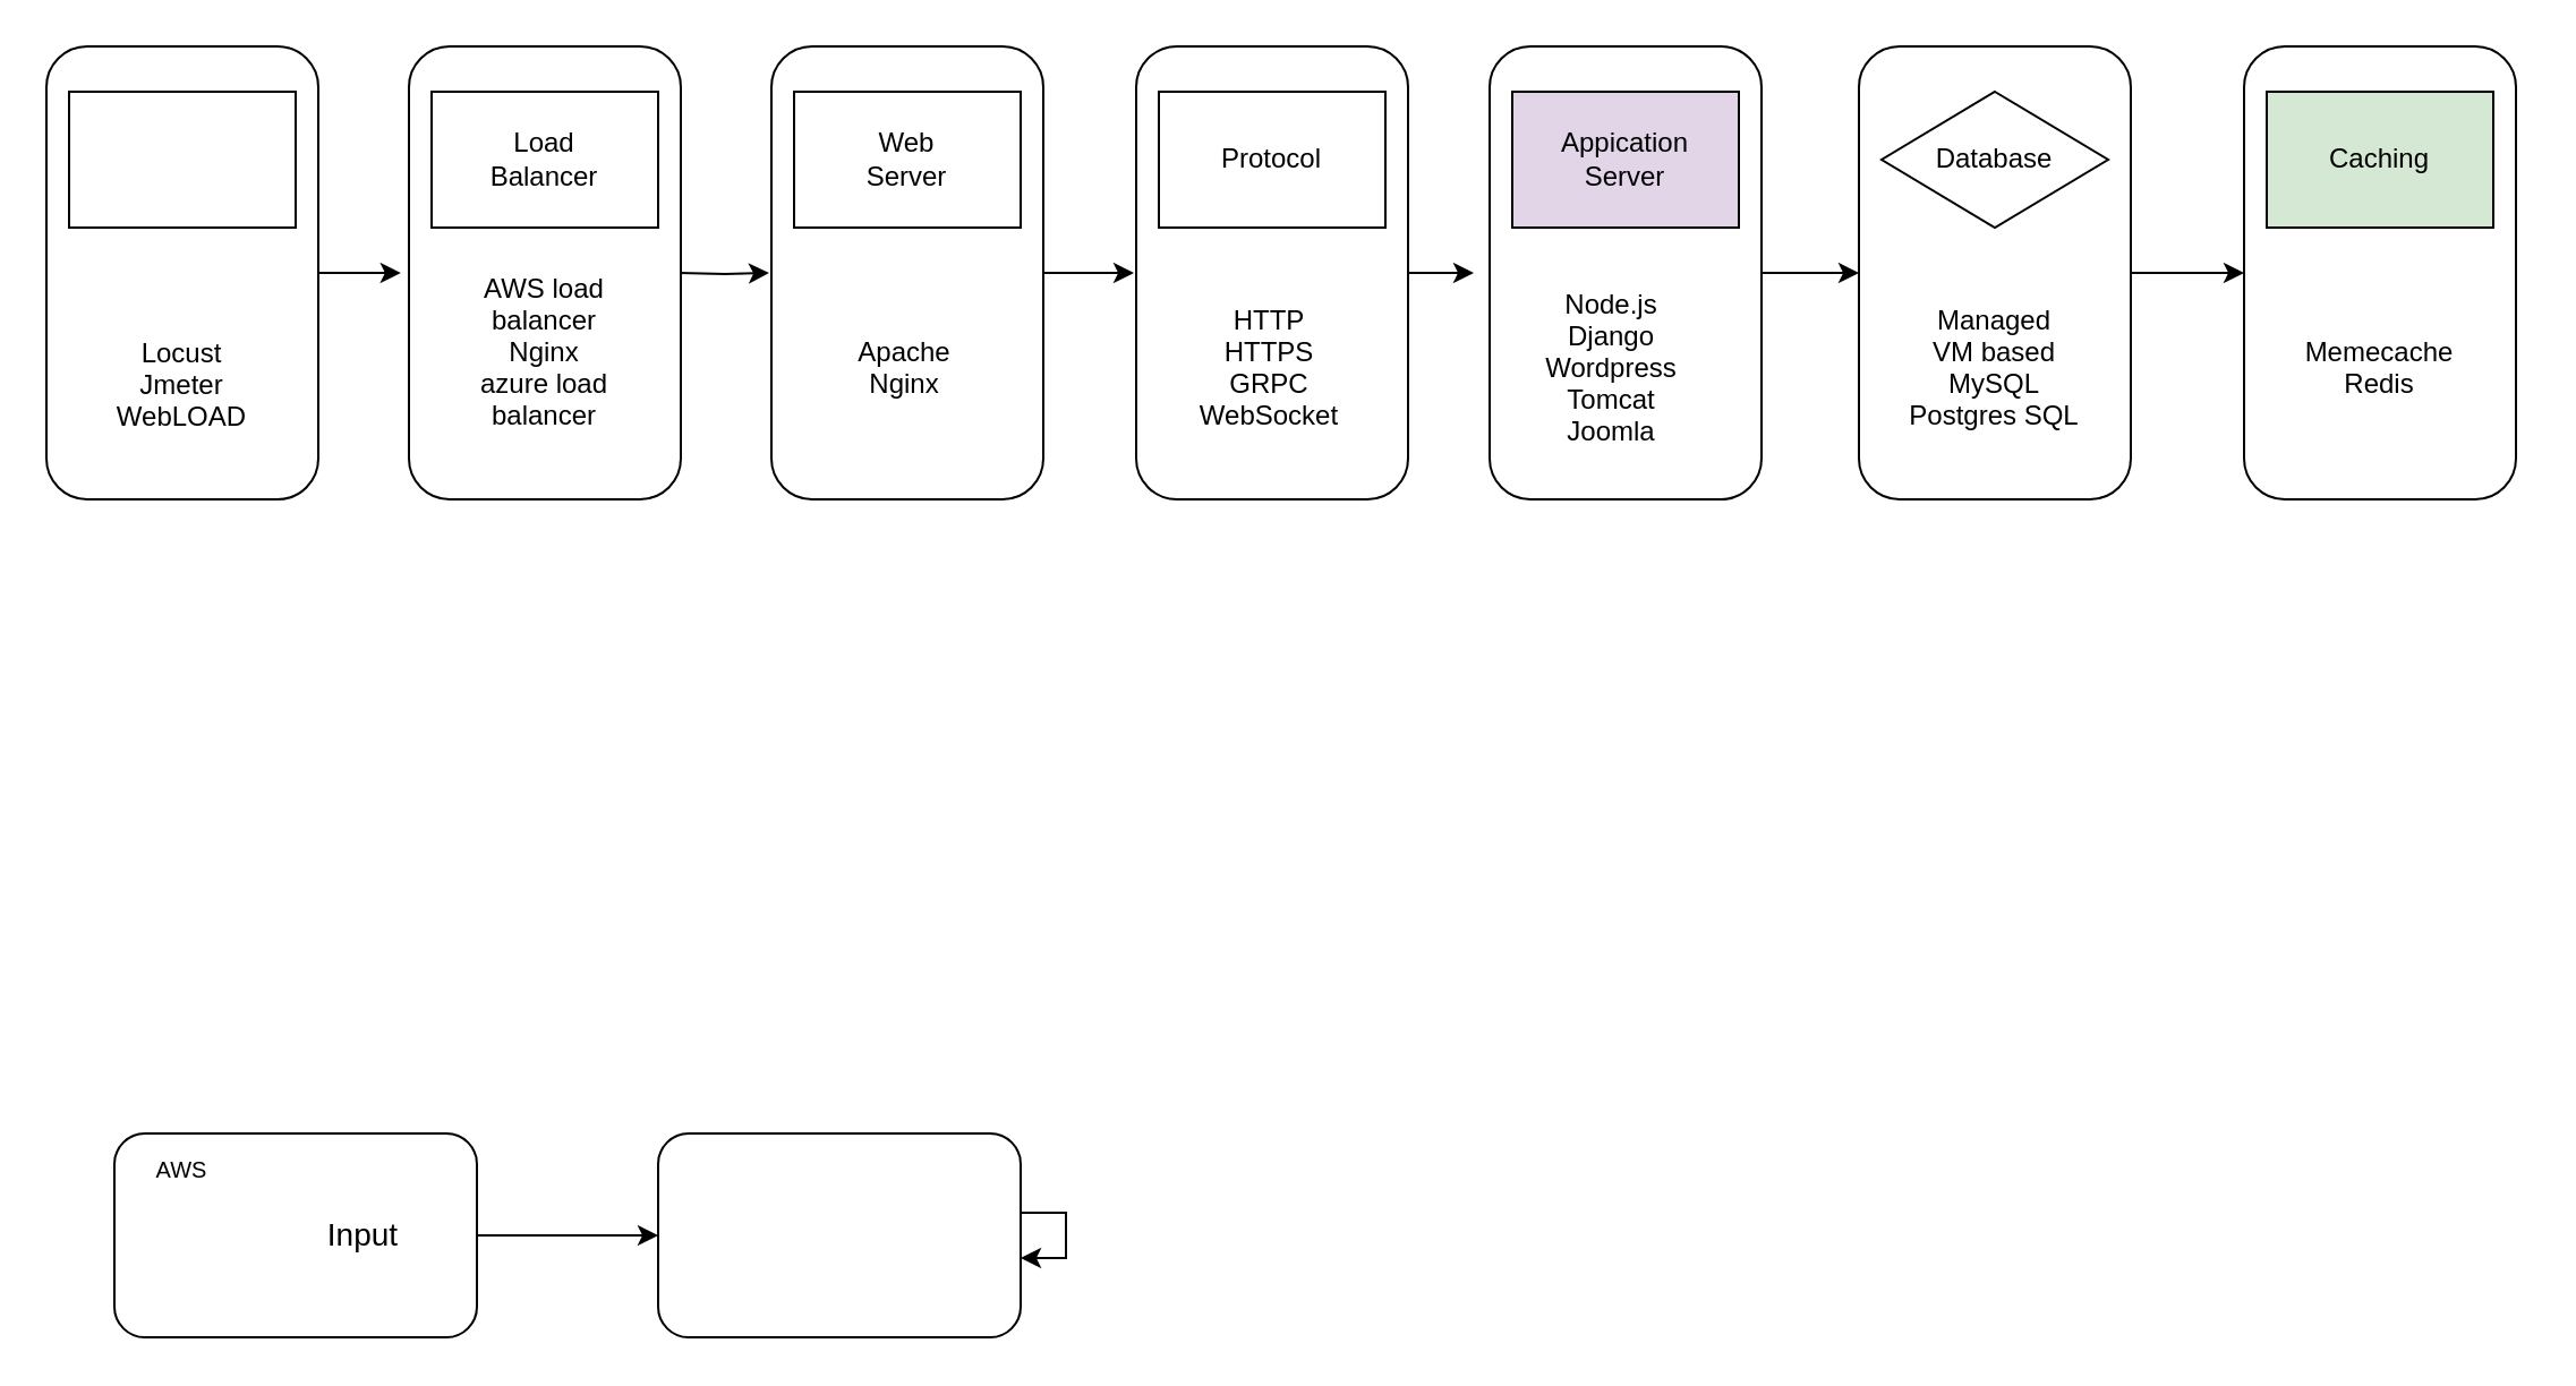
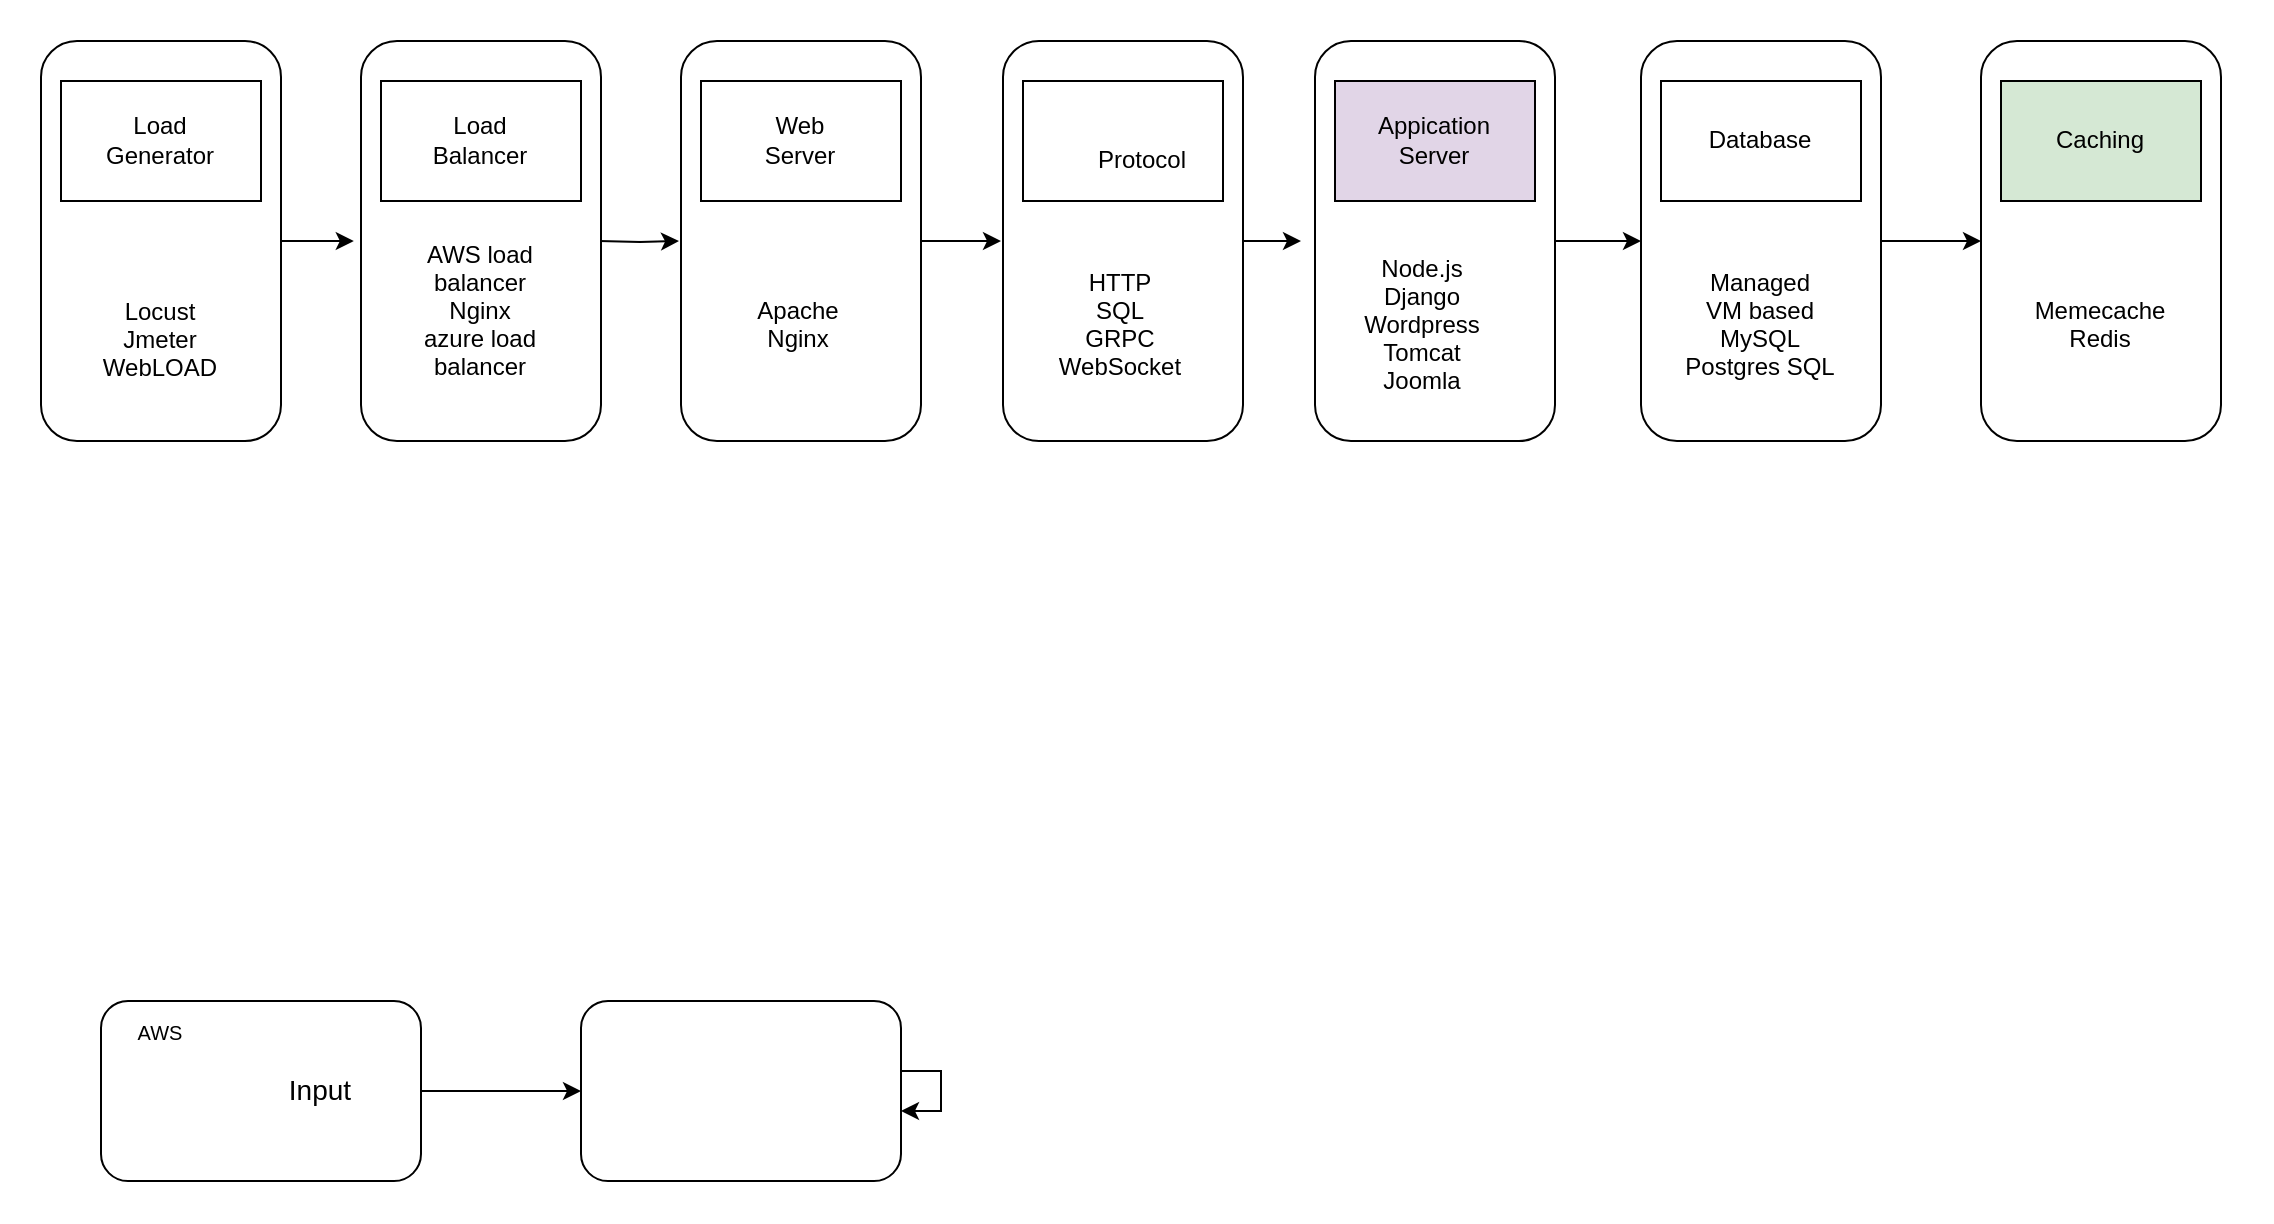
  <mxCell id="0" />
  <mxCell id="1" parent="0" />
  <mxCell id="2" style="edgeStyle=orthogonalEdgeStyle;rounded=0;orthogonalLoop=1;jettySize=auto;html=1;exitX=1;exitY=0.5;exitDx=0;exitDy=0;entryX=0.011;entryY=0.106;entryDx=0;entryDy=0;entryPerimeter=0;fontSize=10;" edge="1" parent="1" source="3" target="11"><mxGeometry relative="1" as="geometry" /></mxCell>
  <mxCell id="3" value="" style="rounded=1;whiteSpace=wrap;html=1;glass=0;" vertex="1" parent="1"><mxGeometry x="20" y="20" width="120" height="200" as="geometry" /></mxCell>
  <mxCell id="4" value="" style="rounded=0;whiteSpace=wrap;html=1;" vertex="1" parent="1"><mxGeometry x="30" y="40" width="100" height="60" as="geometry" /></mxCell>
+ <mxCell id="5" value="Load Generator" style="text;html=1;strokeColor=none;fillColor=none;align=center;verticalAlign=middle;whiteSpace=wrap;rounded=0;" vertex="1" parent="1"><mxGeometry x="50" y="55" width="60" height="30" as="geometry" /></mxCell>
  <mxCell id="6" value="Locust&#10;Jmeter&#10;WebLOAD" style="text;strokeColor=none;fillColor=none;align=center;verticalAlign=middle;spacingLeft=4;spacingRight=4;overflow=hidden;points=[[0,0.5],[1,0.5]];portConstraint=eastwest;rotatable=0;rounded=0;glass=0;" vertex="1" parent="1"><mxGeometry x="40" y="117.5" width="80" height="102.5" as="geometry" /></mxCell>
  <mxCell id="7" value="" style="edgeStyle=orthogonalEdgeStyle;rounded=0;orthogonalLoop=1;jettySize=auto;html=1;fontSize=10;" edge="1" parent="1"><mxGeometry relative="1" as="geometry"><mxPoint x="299" y="120" as="sourcePoint" /><mxPoint x="339" y="120" as="targetPoint" /></mxGeometry></mxCell>
  <mxCell id="8" value="" style="rounded=1;whiteSpace=wrap;html=1;glass=0;" vertex="1" parent="1"><mxGeometry x="180" y="20" width="120" height="200" as="geometry" /></mxCell>
  <mxCell id="9" value="" style="rounded=0;whiteSpace=wrap;html=1;" vertex="1" parent="1"><mxGeometry x="190" y="40" width="100" height="60" as="geometry" /></mxCell>
  <mxCell id="10" value="Load Balancer" style="text;html=1;strokeColor=none;fillColor=none;align=center;verticalAlign=middle;whiteSpace=wrap;rounded=0;" vertex="1" parent="1"><mxGeometry x="210" y="55" width="60" height="30" as="geometry" /></mxCell>
  <mxCell id="11" value="AWS load &#10;balancer&#10;Nginx&#10;azure load &#10;balancer&#10;" style="text;strokeColor=none;fillColor=none;align=center;verticalAlign=middle;spacingLeft=4;spacingRight=4;overflow=hidden;points=[[0,0.5],[1,0.5]];portConstraint=eastwest;rotatable=0;rounded=0;glass=0;" vertex="1" parent="1"><mxGeometry x="175" y="110" width="130" height="102.5" as="geometry" /></mxCell>
  <mxCell id="12" value="" style="edgeStyle=orthogonalEdgeStyle;rounded=0;orthogonalLoop=1;jettySize=auto;html=1;fontSize=10;" edge="1" parent="1" source="13" target="17"><mxGeometry relative="1" as="geometry" /></mxCell>
  <mxCell id="13" value="" style="rounded=1;whiteSpace=wrap;html=1;glass=0;" vertex="1" parent="1"><mxGeometry x="50" y="500" width="160" height="90" as="geometry" /></mxCell>
  <mxCell id="14" value="Input" style="text;html=1;strokeColor=none;fillColor=none;align=center;verticalAlign=middle;whiteSpace=wrap;rounded=0;glass=0;fontSize=14;" vertex="1" parent="1"><mxGeometry x="130" y="530" width="60" height="30" as="geometry" /></mxCell>
  <mxCell id="15" value="&lt;font style=&quot;font-size: 10px;&quot;&gt;AWS&lt;/font&gt;" style="text;html=1;strokeColor=none;fillColor=none;align=center;verticalAlign=middle;whiteSpace=wrap;rounded=0;glass=0;fontSize=14;" vertex="1" parent="1"><mxGeometry x="50" y="500" width="60" height="30" as="geometry" /></mxCell>
  <mxCell id="16" style="edgeStyle=orthogonalEdgeStyle;rounded=0;orthogonalLoop=1;jettySize=auto;html=1;fontSize=10;" edge="1" parent="1" source="17" target="17"><mxGeometry relative="1" as="geometry"><mxPoint x="230" y="545" as="targetPoint" /></mxGeometry></mxCell>
  <mxCell id="17" value="" style="rounded=1;whiteSpace=wrap;html=1;glass=0;" vertex="1" parent="1"><mxGeometry x="290" y="500" width="160" height="90" as="geometry" /></mxCell>
  <mxCell id="18" value="" style="edgeStyle=orthogonalEdgeStyle;rounded=0;orthogonalLoop=1;jettySize=auto;html=1;fontSize=10;" edge="1" parent="1"><mxGeometry relative="1" as="geometry"><mxPoint x="459" y="120" as="sourcePoint" /><mxPoint x="500" y="120" as="targetPoint" /></mxGeometry></mxCell>
  <mxCell id="19" value="" style="rounded=1;whiteSpace=wrap;html=1;glass=0;" vertex="1" parent="1"><mxGeometry x="340" y="20" width="120" height="200" as="geometry" /></mxCell>
  <mxCell id="20" value="" style="rounded=0;whiteSpace=wrap;html=1;" vertex="1" parent="1"><mxGeometry x="350" y="40" width="100" height="60" as="geometry" /></mxCell>
  <mxCell id="21" value="Web&lt;br&gt;Server" style="text;html=1;strokeColor=none;fillColor=none;align=center;verticalAlign=middle;whiteSpace=wrap;rounded=0;" vertex="1" parent="1"><mxGeometry x="370" y="55" width="60" height="30" as="geometry" /></mxCell>
  <mxCell id="22" value="Apache&#10;Nginx" style="text;strokeColor=none;fillColor=none;align=center;verticalAlign=middle;spacingLeft=4;spacingRight=4;overflow=hidden;points=[[0,0.5],[1,0.5]];portConstraint=eastwest;rotatable=0;rounded=0;glass=0;" vertex="1" parent="1"><mxGeometry x="334" y="110" width="130" height="102.5" as="geometry" /></mxCell>
  <mxCell id="23" value="" style="edgeStyle=orthogonalEdgeStyle;rounded=0;orthogonalLoop=1;jettySize=auto;html=1;fontSize=10;" edge="1" parent="1"><mxGeometry relative="1" as="geometry"><mxPoint x="620" y="120" as="sourcePoint" /><mxPoint x="650" y="120" as="targetPoint" /></mxGeometry></mxCell>
  <mxCell id="24" value="" style="rounded=1;whiteSpace=wrap;html=1;glass=0;" vertex="1" parent="1"><mxGeometry x="501" y="20" width="120" height="200" as="geometry" /></mxCell>
  <mxCell id="25" value="" style="rounded=0;whiteSpace=wrap;html=1;" vertex="1" parent="1"><mxGeometry x="511" y="40" width="100" height="60" as="geometry" /></mxCell>
- <mxCell id="26" value="Protocol" style="text;html=1;strokeColor=none;fillColor=none;align=center;verticalAlign=middle;whiteSpace=wrap;rounded=0;" vertex="1" parent="1"><mxGeometry x="531" y="55" width="60" height="30" as="geometry" /></mxCell>
- <mxCell id="27" value="HTTP&#10;HTTPS&#10;GRPC&#10;WebSocket" style="text;strokeColor=none;fillColor=none;align=center;verticalAlign=middle;spacingLeft=4;spacingRight=4;overflow=hidden;points=[[0,0.5],[1,0.5]];portConstraint=eastwest;rotatable=0;rounded=0;glass=0;" vertex="1" parent="1"><mxGeometry x="495" y="110" width="130" height="102.5" as="geometry" /></mxCell>
+ <mxCell id="26" value="Protocol" style="text;html=1;strokeColor=none;fillColor=none;align=center;verticalAlign=middle;whiteSpace=wrap;rounded=0;" vertex="1" parent="1"><mxGeometry x="541" y="65" width="60" height="30" as="geometry" /></mxCell>
+ <mxCell id="27" value="HTTP&#10;SQL&#10;GRPC&#10;WebSocket" style="text;strokeColor=none;fillColor=none;align=center;verticalAlign=middle;spacingLeft=4;spacingRight=4;overflow=hidden;points=[[0,0.5],[1,0.5]];portConstraint=eastwest;rotatable=0;rounded=0;glass=0;" vertex="1" parent="1"><mxGeometry x="495" y="110" width="130" height="102.5" as="geometry" /></mxCell>
  <mxCell id="28" value="" style="edgeStyle=orthogonalEdgeStyle;rounded=0;orthogonalLoop=1;jettySize=auto;html=1;fontSize=10;" edge="1" parent="1" source="29" target="33"><mxGeometry relative="1" as="geometry" /></mxCell>
  <mxCell id="29" value="" style="rounded=1;whiteSpace=wrap;html=1;glass=0;" vertex="1" parent="1"><mxGeometry x="657" y="20" width="120" height="200" as="geometry" /></mxCell>
  <mxCell id="30" value="Appication&lt;br&gt;Server" style="rounded=0;whiteSpace=wrap;html=1;fillColor=#e1d5e7;" vertex="1" parent="1"><mxGeometry x="667" y="40" width="100" height="60" as="geometry" /></mxCell>
  <mxCell id="31" value="Node.js&#10;Django&#10;Wordpress&#10;Tomcat&#10;Joomla" style="text;strokeColor=none;fillColor=none;align=center;verticalAlign=middle;spacingLeft=4;spacingRight=4;overflow=hidden;points=[[0,0.5],[1,0.5]];portConstraint=eastwest;rotatable=0;rounded=0;glass=0;" vertex="1" parent="1"><mxGeometry x="646" y="110" width="130" height="102.5" as="geometry" /></mxCell>
  <mxCell id="32" value="" style="edgeStyle=orthogonalEdgeStyle;rounded=0;orthogonalLoop=1;jettySize=auto;html=1;fontSize=10;" edge="1" parent="1" source="33" target="36"><mxGeometry relative="1" as="geometry" /></mxCell>
  <mxCell id="33" value="" style="rounded=1;whiteSpace=wrap;html=1;glass=0;" vertex="1" parent="1"><mxGeometry x="820" y="20" width="120" height="200" as="geometry" /></mxCell>
- <mxCell id="34" value="Database" style="rhombus;whiteSpace=wrap;html=1;" vertex="1" parent="1"><mxGeometry x="830" y="40" width="100" height="60" as="geometry" /></mxCell>
+ <mxCell id="34" value="Database" style="rounded=0;whiteSpace=wrap;html=1;" vertex="1" parent="1"><mxGeometry x="830" y="40" width="100" height="60" as="geometry" /></mxCell>
  <mxCell id="35" value="Managed&#10;VM based&#10;MySQL&#10;Postgres SQL" style="text;strokeColor=none;fillColor=none;align=center;verticalAlign=middle;spacingLeft=4;spacingRight=4;overflow=hidden;points=[[0,0.5],[1,0.5]];portConstraint=eastwest;rotatable=0;rounded=0;glass=0;" vertex="1" parent="1"><mxGeometry x="815" y="110" width="130" height="102.5" as="geometry" /></mxCell>
  <mxCell id="36" value="" style="rounded=1;whiteSpace=wrap;html=1;glass=0;" vertex="1" parent="1"><mxGeometry x="990" y="20" width="120" height="200" as="geometry" /></mxCell>
  <mxCell id="37" value="Caching" style="rounded=0;whiteSpace=wrap;html=1;fillColor=#d5e8d4;" vertex="1" parent="1"><mxGeometry x="1000" y="40" width="100" height="60" as="geometry" /></mxCell>
  <mxCell id="38" value="Memecache&#10;Redis" style="text;strokeColor=none;fillColor=none;align=center;verticalAlign=middle;spacingLeft=4;spacingRight=4;overflow=hidden;points=[[0,0.5],[1,0.5]];portConstraint=eastwest;rotatable=0;rounded=0;glass=0;" vertex="1" parent="1"><mxGeometry x="985" y="110" width="130" height="102.5" as="geometry" /></mxCell>
